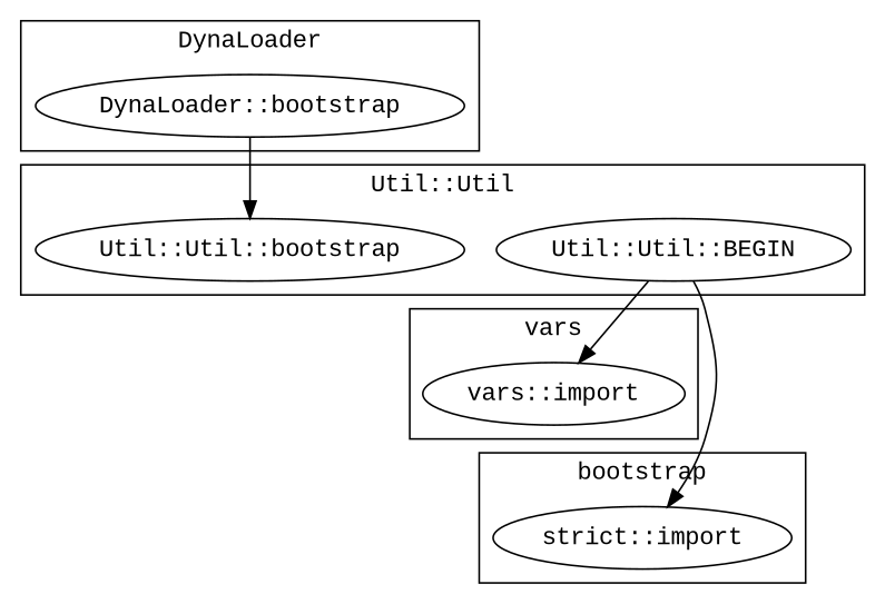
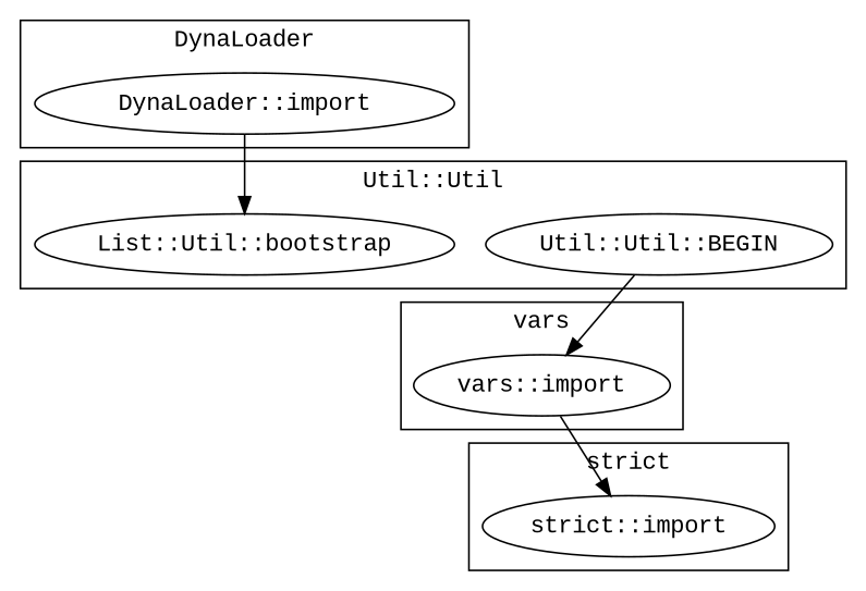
  digraph {
    fontname="Liberation Mono"
    node [fontname="Liberation Mono"]
    edge [fontname="Liberation Mono"]
-   "DynaLoader::bootstrap"
+   "DynaLoader::bootstrap" [label="DynaLoader::import"]
    "vars::import"
    "strict::import"
    n4 [label="Util::Util::BEGIN"]
-   "List::Util::bootstrap" [label="Util::Util::bootstrap"]
+   "List::Util::bootstrap"
    subgraph cluster_1 {
      label=DynaLoader
      "DynaLoader::bootstrap"
    }
    subgraph cluster_2 {
      label=vars
      "vars::import"
    }
    subgraph cluster_3 {
-     label=bootstrap
+     label="strict"
      "strict::import"
    }
    subgraph cluster_4 {
      label="Util::Util"
      n4
      "List::Util::bootstrap"
    }
    "DynaLoader::bootstrap" -> "List::Util::bootstrap"
    n4 -> "vars::import"
-   n4 -> "strict::import"
+   "vars::import" -> "strict::import"
  }
